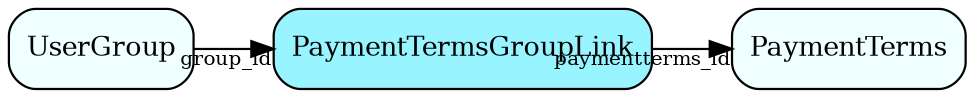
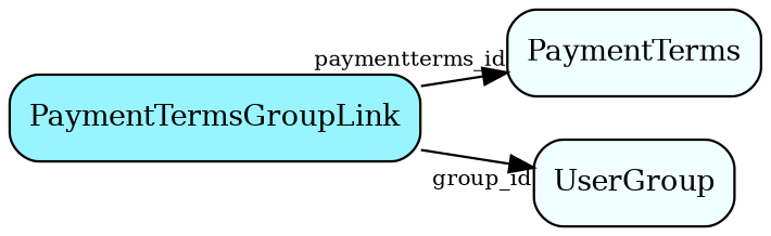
  digraph {
    fontname="DejaVu Serif"
    rankdir=LR
    node [fillcolor=azure1 fontname="DejaVu Serif" fontsize=12 shape=box style="rounded, filled"]
    edge [fontname="DejaVu Serif" fontsize=9]
    PaymentTermsGroupLink [fillcolor=cadetblue1]
    PaymentTerms
    UserGroup
    PaymentTermsGroupLink -> PaymentTerms [headlabel=paymentterms_id]
-   UserGroup -> PaymentTermsGroupLink [headlabel=group_id]
+   PaymentTermsGroupLink -> UserGroup [headlabel=group_id]
  }
